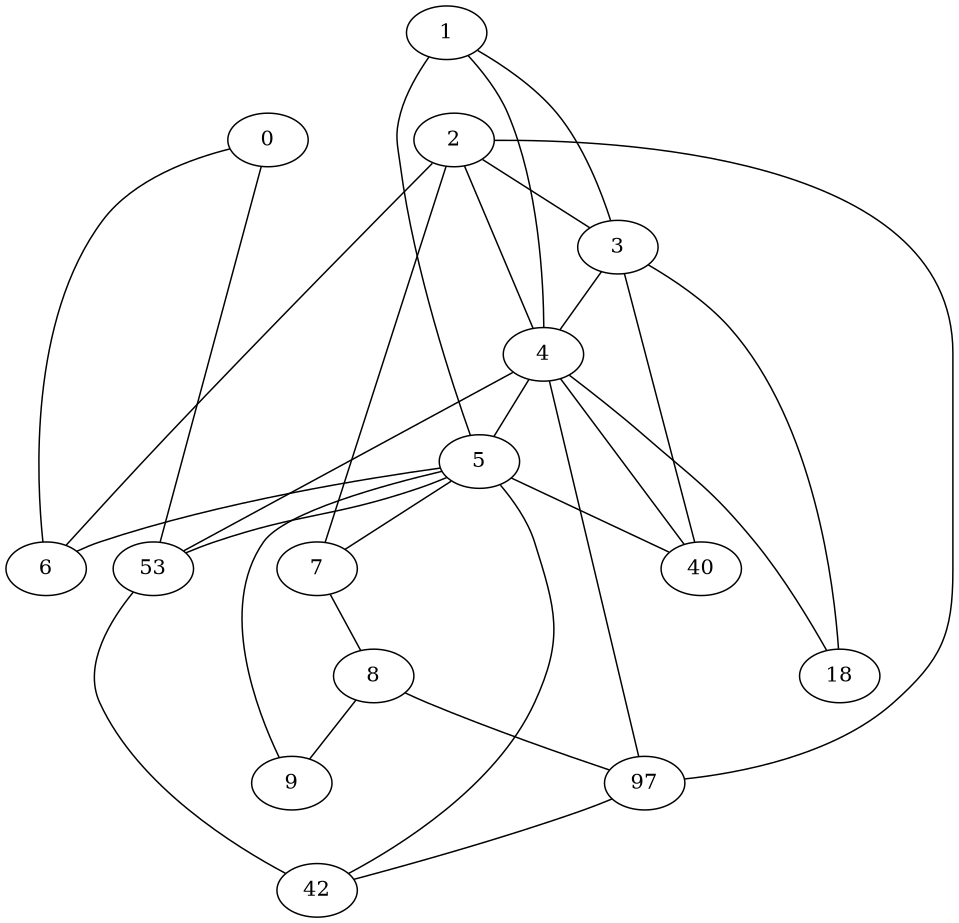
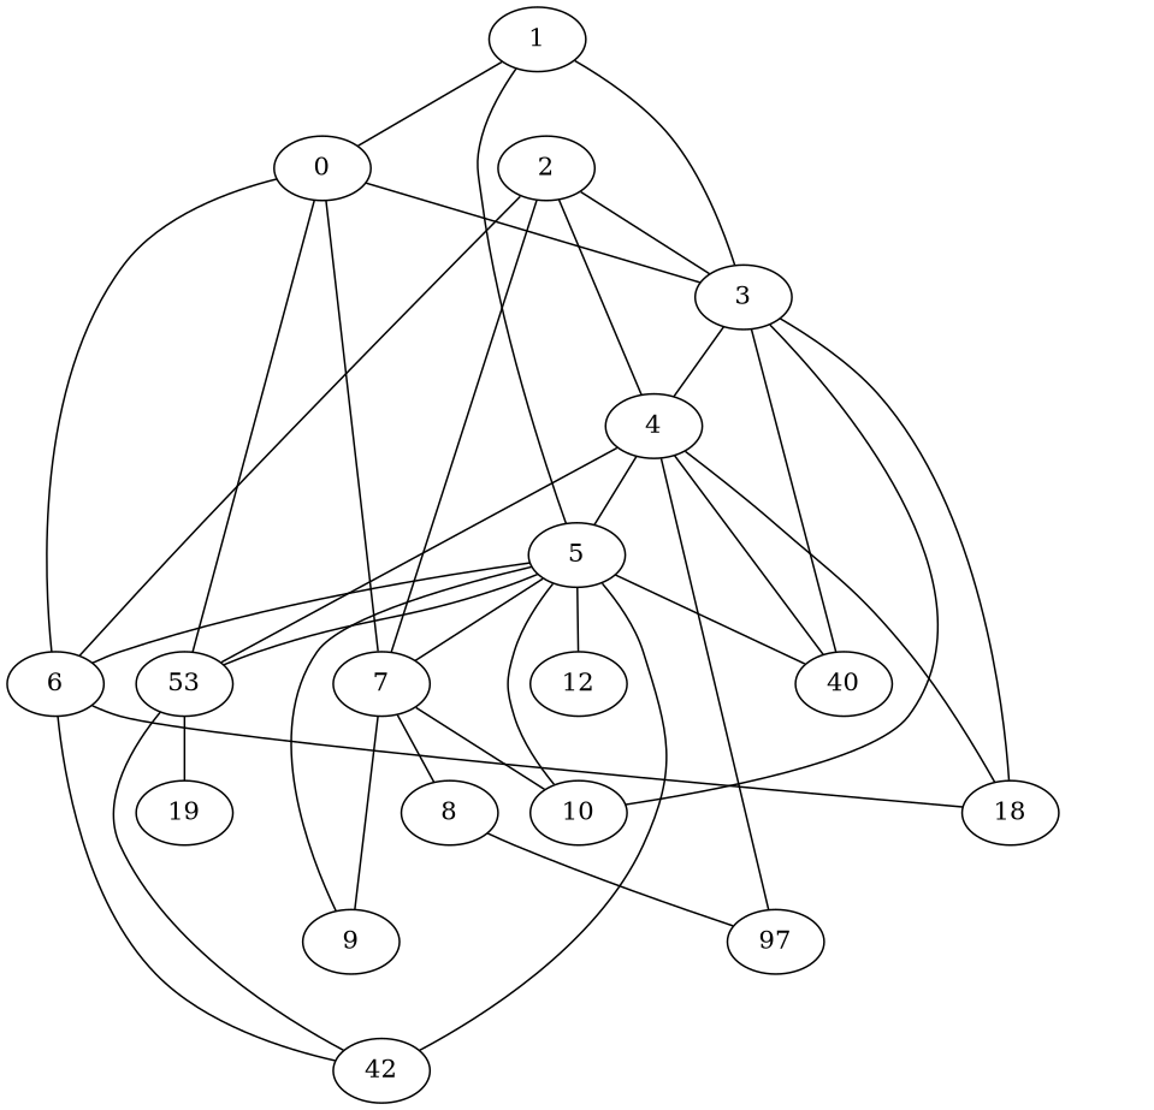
  strict graph {
    edge [is_available=True prob=1.0]
    0
    3
    6
    7
    n5 [label=53]
    4
+   10
    n8 [label=40]
    18
    n10 [label=42]
    8
+   19
    1
    5
    n15 [label=97]
+   12
    9
    2
+   0 -- 3 [prob=0.500745777821]
    0 -- 6 [prob=0.556153925821]
+   0 -- 7 [prob=0.445323349205]
    0 -- n5
    3 -- 4 [prob=0.771348201203]
+   3 -- 10
    3 -- n8 [prob=0.356677208216]
    3 -- 18 [prob=0.900124528561]
-   n15 -- n10 [prob=0.641543644419]
+   6 -- 18 [prob=0.776620190431]
+   6 -- n10 [prob=0.641543644419]
+   7 -- 10 [prob=0.067284107664]
    7 -- 8 [prob=0.679643725617]
    n5 -- n10 [prob=0.828524112981]
+   n5 -- 19 [prob=0.399992089844]
    4 -- n5
    4 -- n8 [prob=0.348632897552]
    4 -- 18 [prob=0.183427698063]
    4 -- 5 [prob=0.382336304974]
    4 -- n15
    8 -- n15
-   8 -- 9 [prob=0.943819029103]
+   7 -- 9 [prob=0.943819029103]
    1 -- 3
-   1 -- 4 [prob=0.983779481997]
+   1 -- 0 [prob=0.983779481997]
    1 -- 5 [prob=0.730817351789]
    5 -- 6 [prob=0.393358668477]
    5 -- 7
    5 -- n5 [prob=0.425580394318]
+   5 -- 10 [prob=0.452529781861]
    5 -- n8 [prob=0.0663152101403]
    5 -- n10 [prob=0.97367843862]
+   5 -- 12
    5 -- 9 [prob=0.331970672926]
    2 -- 3 [prob=0.515952554186]
    2 -- 6 [prob=0.221768734171]
    2 -- 7
    2 -- 4 [prob=0.595134116629]
-   2 -- n15
  }
